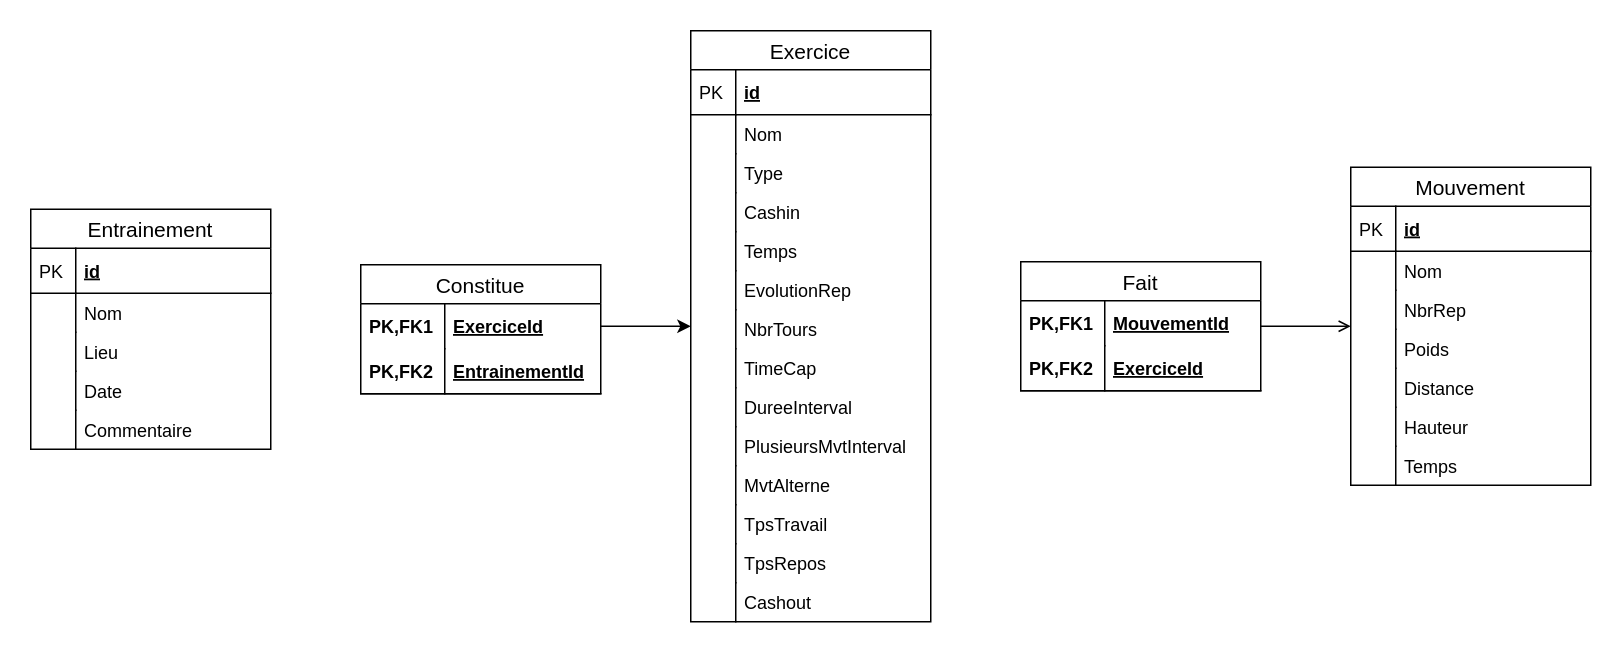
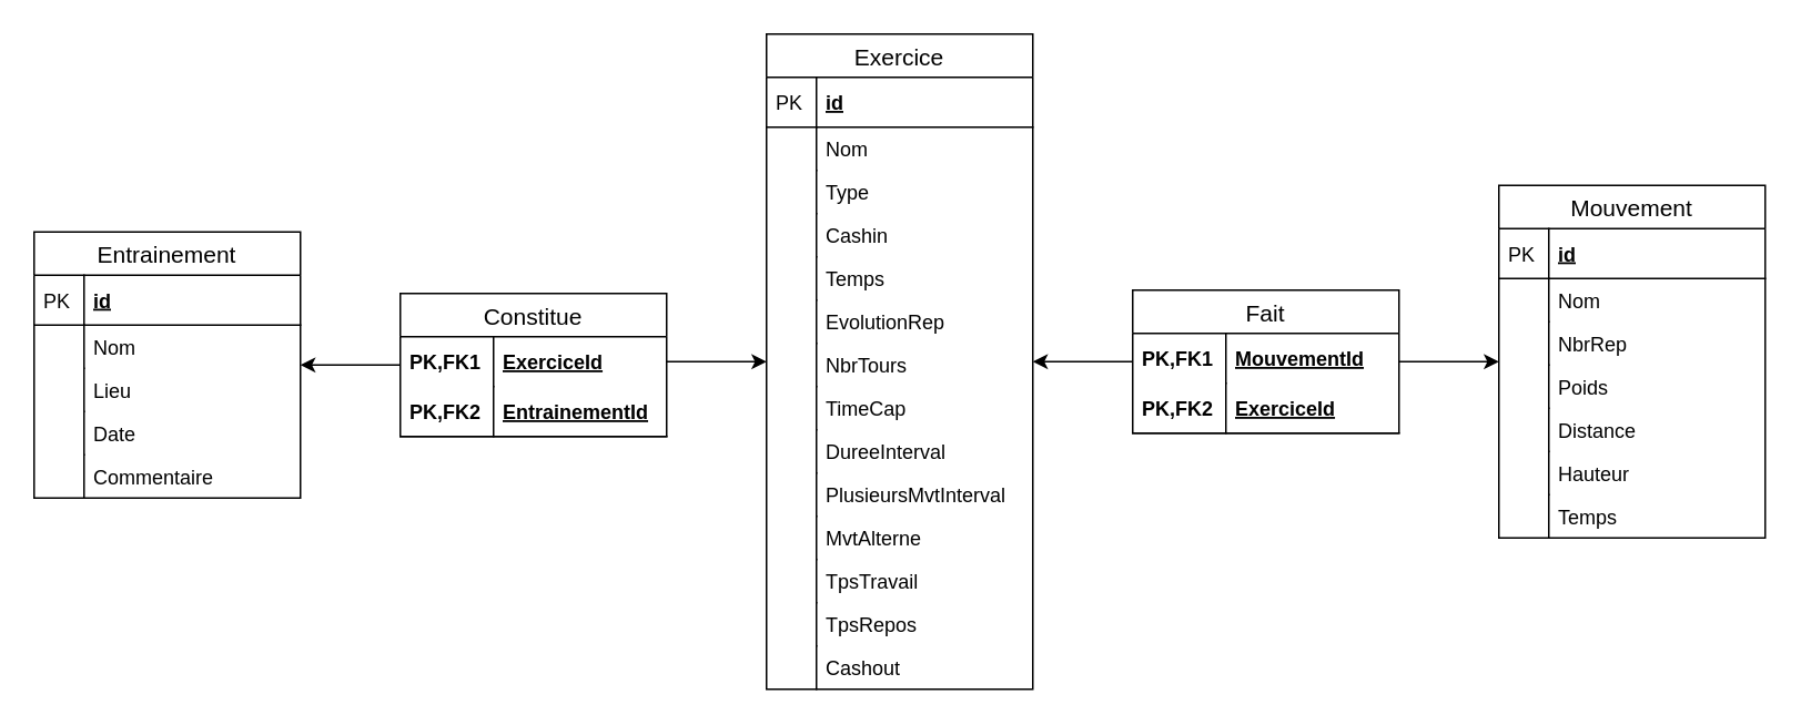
  <mxCell id="0" />
  <mxCell id="1" parent="0" />
+ <mxCell id="2" style="edgeStyle=orthogonalEdgeStyle;rounded=0;orthogonalLoop=1;jettySize=auto;html=1;" edge="1" parent="1" source="4" target="11"><mxGeometry relative="1" as="geometry" /></mxCell>
  <mxCell id="3" style="edgeStyle=orthogonalEdgeStyle;rounded=0;orthogonalLoop=1;jettySize=auto;html=1;" edge="1" parent="1" source="5" target="22"><mxGeometry relative="1" as="geometry" /></mxCell>
  <mxCell id="4" value="Constitue" style="swimlane;fontStyle=0;childLayout=stackLayout;horizontal=1;startSize=26;horizontalStack=0;resizeParent=1;resizeParentMax=0;resizeLast=0;collapsible=1;marginBottom=0;align=center;fontSize=14;" vertex="1" parent="1"><mxGeometry x="240" y="176" width="160" height="86" as="geometry" /></mxCell>
  <mxCell id="5" value="ExerciceId" style="shape=partialRectangle;top=0;left=0;right=0;bottom=0;align=left;verticalAlign=middle;fillColor=none;spacingLeft=60;spacingRight=4;overflow=hidden;rotatable=0;points=[[0,0.5],[1,0.5]];portConstraint=eastwest;dropTarget=0;fontStyle=5;fontSize=12;" vertex="1" parent="4"><mxGeometry y="26" width="160" height="30" as="geometry" /></mxCell>
  <mxCell id="6" value="PK,FK1" style="shape=partialRectangle;fontStyle=1;top=0;left=0;bottom=0;fillColor=none;align=left;verticalAlign=middle;spacingLeft=4;spacingRight=4;overflow=hidden;rotatable=0;points=[];portConstraint=eastwest;part=1;fontSize=12;" vertex="1" connectable="0" parent="5"><mxGeometry width="56" height="30" as="geometry" /></mxCell>
  <mxCell id="7" value="EntrainementId" style="shape=partialRectangle;top=0;left=0;right=0;bottom=1;align=left;verticalAlign=middle;fillColor=none;spacingLeft=60;spacingRight=4;overflow=hidden;rotatable=0;points=[[0,0.5],[1,0.5]];portConstraint=eastwest;dropTarget=0;fontStyle=5;fontSize=12;" vertex="1" parent="4"><mxGeometry y="56" width="160" height="30" as="geometry" /></mxCell>
  <mxCell id="8" value="PK,FK2" style="shape=partialRectangle;fontStyle=1;top=0;left=0;bottom=0;fillColor=none;align=left;verticalAlign=middle;spacingLeft=4;spacingRight=4;overflow=hidden;rotatable=0;points=[];portConstraint=eastwest;part=1;fontSize=12;" vertex="1" connectable="0" parent="7"><mxGeometry width="56" height="30" as="geometry" /></mxCell>
- <mxCell id="10" style="edgeStyle=orthogonalEdgeStyle;rounded=0;orthogonalLoop=1;jettySize=auto;html=1;endArrow=open;" edge="1" parent="1" source="51" target="56"><mxGeometry relative="1" as="geometry" /></mxCell>
+ <mxCell id="9" style="edgeStyle=orthogonalEdgeStyle;rounded=0;orthogonalLoop=1;jettySize=auto;html=1;" edge="1" parent="1" source="51" target="22"><mxGeometry relative="1" as="geometry" /></mxCell>
+ <mxCell id="10" style="edgeStyle=orthogonalEdgeStyle;rounded=0;orthogonalLoop=1;jettySize=auto;html=1;" edge="1" parent="1" source="51" target="56"><mxGeometry relative="1" as="geometry" /></mxCell>
  <mxCell id="11" value="Entrainement" style="swimlane;fontStyle=0;childLayout=stackLayout;horizontal=1;startSize=26;horizontalStack=0;resizeParent=1;resizeParentMax=0;resizeLast=0;collapsible=1;marginBottom=0;align=center;fontSize=14;" vertex="1" parent="1"><mxGeometry y="139" width="160" height="160" as="geometry" x="20" /></mxCell>
  <mxCell id="12" value="id" style="shape=partialRectangle;top=0;left=0;right=0;bottom=1;align=left;verticalAlign=middle;fillColor=none;spacingLeft=34;spacingRight=4;overflow=hidden;rotatable=0;points=[[0,0.5],[1,0.5]];portConstraint=eastwest;dropTarget=0;fontStyle=5;fontSize=12;" vertex="1" parent="11"><mxGeometry y="26" width="160" height="30" as="geometry" /></mxCell>
  <mxCell id="13" value="PK" style="shape=partialRectangle;top=0;left=0;bottom=0;fillColor=none;align=left;verticalAlign=middle;spacingLeft=4;spacingRight=4;overflow=hidden;rotatable=0;points=[];portConstraint=eastwest;part=1;fontSize=12;" vertex="1" connectable="0" parent="12"><mxGeometry width="30" height="30" as="geometry" /></mxCell>
  <mxCell id="14" value="Nom" style="shape=partialRectangle;top=0;left=0;right=0;bottom=0;align=left;verticalAlign=top;fillColor=none;spacingLeft=34;spacingRight=4;overflow=hidden;rotatable=0;points=[[0,0.5],[1,0.5]];portConstraint=eastwest;dropTarget=0;fontSize=12;" vertex="1" parent="11"><mxGeometry y="56" width="160" height="26" as="geometry" /></mxCell>
  <mxCell id="15" value="" style="shape=partialRectangle;top=0;left=0;bottom=0;fillColor=none;align=left;verticalAlign=top;spacingLeft=4;spacingRight=4;overflow=hidden;rotatable=0;points=[];portConstraint=eastwest;part=1;fontSize=12;" vertex="1" connectable="0" parent="14"><mxGeometry width="30" height="26" as="geometry" /></mxCell>
  <mxCell id="16" value="Lieu" style="shape=partialRectangle;top=0;left=0;right=0;bottom=0;align=left;verticalAlign=top;fillColor=none;spacingLeft=34;spacingRight=4;overflow=hidden;rotatable=0;points=[[0,0.5],[1,0.5]];portConstraint=eastwest;dropTarget=0;fontSize=12;" vertex="1" parent="11"><mxGeometry y="82" width="160" height="26" as="geometry" /></mxCell>
  <mxCell id="17" value="" style="shape=partialRectangle;top=0;left=0;bottom=0;fillColor=none;align=left;verticalAlign=top;spacingLeft=4;spacingRight=4;overflow=hidden;rotatable=0;points=[];portConstraint=eastwest;part=1;fontSize=12;" vertex="1" connectable="0" parent="16"><mxGeometry width="30" height="26" as="geometry" /></mxCell>
  <mxCell id="18" value="Date" style="shape=partialRectangle;top=0;left=0;right=0;bottom=0;align=left;verticalAlign=top;fillColor=none;spacingLeft=34;spacingRight=4;overflow=hidden;rotatable=0;points=[[0,0.5],[1,0.5]];portConstraint=eastwest;dropTarget=0;fontSize=12;" vertex="1" parent="11"><mxGeometry y="108" width="160" height="26" as="geometry" /></mxCell>
  <mxCell id="19" value="" style="shape=partialRectangle;top=0;left=0;bottom=0;fillColor=none;align=left;verticalAlign=top;spacingLeft=4;spacingRight=4;overflow=hidden;rotatable=0;points=[];portConstraint=eastwest;part=1;fontSize=12;" vertex="1" connectable="0" parent="18"><mxGeometry width="30" height="26" as="geometry" /></mxCell>
  <mxCell id="20" value="Commentaire" style="shape=partialRectangle;top=0;left=0;right=0;bottom=0;align=left;verticalAlign=top;fillColor=none;spacingLeft=34;spacingRight=4;overflow=hidden;rotatable=0;points=[[0,0.5],[1,0.5]];portConstraint=eastwest;dropTarget=0;fontSize=12;" vertex="1" parent="11"><mxGeometry y="134" width="160" height="26" as="geometry" /></mxCell>
  <mxCell id="21" value="" style="shape=partialRectangle;top=0;left=0;bottom=0;fillColor=none;align=left;verticalAlign=top;spacingLeft=4;spacingRight=4;overflow=hidden;rotatable=0;points=[];portConstraint=eastwest;part=1;fontSize=12;" vertex="1" connectable="0" parent="20"><mxGeometry width="30" height="26" as="geometry" /></mxCell>
  <mxCell id="22" value="Exercice" style="swimlane;fontStyle=0;childLayout=stackLayout;horizontal=1;startSize=26;horizontalStack=0;resizeParent=1;resizeParentMax=0;resizeLast=0;collapsible=1;marginBottom=0;align=center;fontSize=14;" vertex="1" parent="1"><mxGeometry x="460" y="20" width="160" height="394" as="geometry" /></mxCell>
  <mxCell id="23" value="id" style="shape=partialRectangle;top=0;left=0;right=0;bottom=1;align=left;verticalAlign=middle;fillColor=none;spacingLeft=34;spacingRight=4;overflow=hidden;rotatable=0;points=[[0,0.5],[1,0.5]];portConstraint=eastwest;dropTarget=0;fontStyle=5;fontSize=12;" vertex="1" parent="22"><mxGeometry y="26" width="160" height="30" as="geometry" /></mxCell>
  <mxCell id="24" value="PK" style="shape=partialRectangle;top=0;left=0;bottom=0;fillColor=none;align=left;verticalAlign=middle;spacingLeft=4;spacingRight=4;overflow=hidden;rotatable=0;points=[];portConstraint=eastwest;part=1;fontSize=12;" vertex="1" connectable="0" parent="23"><mxGeometry width="30" height="30" as="geometry" /></mxCell>
  <mxCell id="25" value="Nom" style="shape=partialRectangle;top=0;left=0;right=0;bottom=0;align=left;verticalAlign=top;fillColor=none;spacingLeft=34;spacingRight=4;overflow=hidden;rotatable=0;points=[[0,0.5],[1,0.5]];portConstraint=eastwest;dropTarget=0;fontSize=12;" vertex="1" parent="22"><mxGeometry y="56" width="160" height="26" as="geometry" /></mxCell>
  <mxCell id="26" value="" style="shape=partialRectangle;top=0;left=0;bottom=0;fillColor=none;align=left;verticalAlign=top;spacingLeft=4;spacingRight=4;overflow=hidden;rotatable=0;points=[];portConstraint=eastwest;part=1;fontSize=12;" vertex="1" connectable="0" parent="25"><mxGeometry width="30" height="26" as="geometry" /></mxCell>
  <mxCell id="27" value="Type" style="shape=partialRectangle;top=0;left=0;right=0;bottom=0;align=left;verticalAlign=top;fillColor=none;spacingLeft=34;spacingRight=4;overflow=hidden;rotatable=0;points=[[0,0.5],[1,0.5]];portConstraint=eastwest;dropTarget=0;fontSize=12;" vertex="1" parent="22"><mxGeometry y="82" width="160" height="26" as="geometry" /></mxCell>
  <mxCell id="28" value="" style="shape=partialRectangle;top=0;left=0;bottom=0;fillColor=none;align=left;verticalAlign=top;spacingLeft=4;spacingRight=4;overflow=hidden;rotatable=0;points=[];portConstraint=eastwest;part=1;fontSize=12;" vertex="1" connectable="0" parent="27"><mxGeometry width="30" height="26" as="geometry" /></mxCell>
  <mxCell id="29" value="Cashin" style="shape=partialRectangle;top=0;left=0;right=0;bottom=0;align=left;verticalAlign=top;fillColor=none;spacingLeft=34;spacingRight=4;overflow=hidden;rotatable=0;points=[[0,0.5],[1,0.5]];portConstraint=eastwest;dropTarget=0;fontSize=12;" vertex="1" parent="22"><mxGeometry y="108" width="160" height="26" as="geometry" /></mxCell>
  <mxCell id="30" value="" style="shape=partialRectangle;top=0;left=0;bottom=0;fillColor=none;align=left;verticalAlign=top;spacingLeft=4;spacingRight=4;overflow=hidden;rotatable=0;points=[];portConstraint=eastwest;part=1;fontSize=12;" vertex="1" connectable="0" parent="29"><mxGeometry width="30" height="26" as="geometry" /></mxCell>
  <mxCell id="31" value="Temps" style="shape=partialRectangle;top=0;left=0;right=0;bottom=0;align=left;verticalAlign=top;fillColor=none;spacingLeft=34;spacingRight=4;overflow=hidden;rotatable=0;points=[[0,0.5],[1,0.5]];portConstraint=eastwest;dropTarget=0;fontSize=12;" vertex="1" parent="22"><mxGeometry y="134" width="160" height="26" as="geometry" /></mxCell>
  <mxCell id="32" value="" style="shape=partialRectangle;top=0;left=0;bottom=0;fillColor=none;align=left;verticalAlign=top;spacingLeft=4;spacingRight=4;overflow=hidden;rotatable=0;points=[];portConstraint=eastwest;part=1;fontSize=12;" vertex="1" connectable="0" parent="31"><mxGeometry width="30" height="26" as="geometry" /></mxCell>
  <mxCell id="33" value="EvolutionRep" style="shape=partialRectangle;top=0;left=0;right=0;bottom=0;align=left;verticalAlign=top;fillColor=none;spacingLeft=34;spacingRight=4;overflow=hidden;rotatable=0;points=[[0,0.5],[1,0.5]];portConstraint=eastwest;dropTarget=0;fontSize=12;" vertex="1" parent="22"><mxGeometry y="160" width="160" height="26" as="geometry" /></mxCell>
  <mxCell id="34" value="" style="shape=partialRectangle;top=0;left=0;bottom=0;fillColor=none;align=left;verticalAlign=top;spacingLeft=4;spacingRight=4;overflow=hidden;rotatable=0;points=[];portConstraint=eastwest;part=1;fontSize=12;" vertex="1" connectable="0" parent="33"><mxGeometry width="30" height="26" as="geometry" /></mxCell>
  <mxCell id="35" value="NbrTours" style="shape=partialRectangle;top=0;left=0;right=0;bottom=0;align=left;verticalAlign=top;fillColor=none;spacingLeft=34;spacingRight=4;overflow=hidden;rotatable=0;points=[[0,0.5],[1,0.5]];portConstraint=eastwest;dropTarget=0;fontSize=12;" vertex="1" parent="22"><mxGeometry y="186" width="160" height="26" as="geometry" /></mxCell>
  <mxCell id="36" value="" style="shape=partialRectangle;top=0;left=0;bottom=0;fillColor=none;align=left;verticalAlign=top;spacingLeft=4;spacingRight=4;overflow=hidden;rotatable=0;points=[];portConstraint=eastwest;part=1;fontSize=12;" vertex="1" connectable="0" parent="35"><mxGeometry width="30" height="26" as="geometry" /></mxCell>
  <mxCell id="37" value="TimeCap" style="shape=partialRectangle;top=0;left=0;right=0;bottom=0;align=left;verticalAlign=top;fillColor=none;spacingLeft=34;spacingRight=4;overflow=hidden;rotatable=0;points=[[0,0.5],[1,0.5]];portConstraint=eastwest;dropTarget=0;fontSize=12;" vertex="1" parent="22"><mxGeometry y="212" width="160" height="26" as="geometry" /></mxCell>
  <mxCell id="38" value="" style="shape=partialRectangle;top=0;left=0;bottom=0;fillColor=none;align=left;verticalAlign=top;spacingLeft=4;spacingRight=4;overflow=hidden;rotatable=0;points=[];portConstraint=eastwest;part=1;fontSize=12;" vertex="1" connectable="0" parent="37"><mxGeometry width="30" height="26" as="geometry" /></mxCell>
  <mxCell id="39" value="DureeInterval" style="shape=partialRectangle;top=0;left=0;right=0;bottom=0;align=left;verticalAlign=top;fillColor=none;spacingLeft=34;spacingRight=4;overflow=hidden;rotatable=0;points=[[0,0.5],[1,0.5]];portConstraint=eastwest;dropTarget=0;fontSize=12;" vertex="1" parent="22"><mxGeometry y="238" width="160" height="26" as="geometry" /></mxCell>
  <mxCell id="40" value="" style="shape=partialRectangle;top=0;left=0;bottom=0;fillColor=none;align=left;verticalAlign=top;spacingLeft=4;spacingRight=4;overflow=hidden;rotatable=0;points=[];portConstraint=eastwest;part=1;fontSize=12;" vertex="1" connectable="0" parent="39"><mxGeometry width="30" height="26" as="geometry" /></mxCell>
  <mxCell id="41" value="PlusieursMvtInterval" style="shape=partialRectangle;top=0;left=0;right=0;bottom=0;align=left;verticalAlign=top;fillColor=none;spacingLeft=34;spacingRight=4;overflow=hidden;rotatable=0;points=[[0,0.5],[1,0.5]];portConstraint=eastwest;dropTarget=0;fontSize=12;" vertex="1" parent="22"><mxGeometry y="264" width="160" height="26" as="geometry" /></mxCell>
  <mxCell id="42" value="" style="shape=partialRectangle;top=0;left=0;bottom=0;fillColor=none;align=left;verticalAlign=top;spacingLeft=4;spacingRight=4;overflow=hidden;rotatable=0;points=[];portConstraint=eastwest;part=1;fontSize=12;" vertex="1" connectable="0" parent="41"><mxGeometry width="30" height="26" as="geometry" /></mxCell>
  <mxCell id="43" value="MvtAlterne" style="shape=partialRectangle;top=0;left=0;right=0;bottom=0;align=left;verticalAlign=top;fillColor=none;spacingLeft=34;spacingRight=4;overflow=hidden;rotatable=0;points=[[0,0.5],[1,0.5]];portConstraint=eastwest;dropTarget=0;fontSize=12;" vertex="1" parent="22"><mxGeometry y="290" width="160" height="26" as="geometry" /></mxCell>
  <mxCell id="44" value="" style="shape=partialRectangle;top=0;left=0;bottom=0;fillColor=none;align=left;verticalAlign=top;spacingLeft=4;spacingRight=4;overflow=hidden;rotatable=0;points=[];portConstraint=eastwest;part=1;fontSize=12;" vertex="1" connectable="0" parent="43"><mxGeometry width="30" height="26" as="geometry" /></mxCell>
  <mxCell id="45" value="TpsTravail" style="shape=partialRectangle;top=0;left=0;right=0;bottom=0;align=left;verticalAlign=top;fillColor=none;spacingLeft=34;spacingRight=4;overflow=hidden;rotatable=0;points=[[0,0.5],[1,0.5]];portConstraint=eastwest;dropTarget=0;fontSize=12;" vertex="1" parent="22"><mxGeometry y="316" width="160" height="26" as="geometry" /></mxCell>
  <mxCell id="46" value="" style="shape=partialRectangle;top=0;left=0;bottom=0;fillColor=none;align=left;verticalAlign=top;spacingLeft=4;spacingRight=4;overflow=hidden;rotatable=0;points=[];portConstraint=eastwest;part=1;fontSize=12;" vertex="1" connectable="0" parent="45"><mxGeometry width="30" height="26" as="geometry" /></mxCell>
  <mxCell id="47" value="TpsRepos" style="shape=partialRectangle;top=0;left=0;right=0;bottom=0;align=left;verticalAlign=top;fillColor=none;spacingLeft=34;spacingRight=4;overflow=hidden;rotatable=0;points=[[0,0.5],[1,0.5]];portConstraint=eastwest;dropTarget=0;fontSize=12;" vertex="1" parent="22"><mxGeometry y="342" width="160" height="26" as="geometry" /></mxCell>
  <mxCell id="48" value="" style="shape=partialRectangle;top=0;left=0;bottom=0;fillColor=none;align=left;verticalAlign=top;spacingLeft=4;spacingRight=4;overflow=hidden;rotatable=0;points=[];portConstraint=eastwest;part=1;fontSize=12;" vertex="1" connectable="0" parent="47"><mxGeometry width="30" height="26" as="geometry" /></mxCell>
  <mxCell id="49" value="Cashout" style="shape=partialRectangle;top=0;left=0;right=0;bottom=0;align=left;verticalAlign=top;fillColor=none;spacingLeft=34;spacingRight=4;overflow=hidden;rotatable=0;points=[[0,0.5],[1,0.5]];portConstraint=eastwest;dropTarget=0;fontSize=12;" vertex="1" parent="22"><mxGeometry y="368" width="160" height="26" as="geometry" /></mxCell>
  <mxCell id="50" value="" style="shape=partialRectangle;top=0;left=0;bottom=0;fillColor=none;align=left;verticalAlign=top;spacingLeft=4;spacingRight=4;overflow=hidden;rotatable=0;points=[];portConstraint=eastwest;part=1;fontSize=12;" vertex="1" connectable="0" parent="49"><mxGeometry width="30" height="26" as="geometry" /></mxCell>
  <mxCell id="51" value="Fait" style="swimlane;fontStyle=0;childLayout=stackLayout;horizontal=1;startSize=26;horizontalStack=0;resizeParent=1;resizeParentMax=0;resizeLast=0;collapsible=1;marginBottom=0;align=center;fontSize=14;" vertex="1" parent="1"><mxGeometry x="680" y="174" width="160" height="86" as="geometry" /></mxCell>
  <mxCell id="52" value="MouvementId" style="shape=partialRectangle;top=0;left=0;right=0;bottom=0;align=left;verticalAlign=middle;fillColor=none;spacingLeft=60;spacingRight=4;overflow=hidden;rotatable=0;points=[[0,0.5],[1,0.5]];portConstraint=eastwest;dropTarget=0;fontStyle=5;fontSize=12;" vertex="1" parent="51"><mxGeometry y="26" width="160" height="30" as="geometry" /></mxCell>
  <mxCell id="53" value="PK,FK1" style="shape=partialRectangle;fontStyle=1;top=0;left=0;bottom=0;fillColor=none;align=left;verticalAlign=middle;spacingLeft=4;spacingRight=4;overflow=hidden;rotatable=0;points=[];portConstraint=eastwest;part=1;fontSize=12;" vertex="1" connectable="0" parent="52"><mxGeometry width="56" height="30" as="geometry" /></mxCell>
  <mxCell id="54" value="ExerciceId" style="shape=partialRectangle;top=0;left=0;right=0;bottom=1;align=left;verticalAlign=middle;fillColor=none;spacingLeft=60;spacingRight=4;overflow=hidden;rotatable=0;points=[[0,0.5],[1,0.5]];portConstraint=eastwest;dropTarget=0;fontStyle=5;fontSize=12;" vertex="1" parent="51"><mxGeometry y="56" width="160" height="30" as="geometry" /></mxCell>
  <mxCell id="55" value="PK,FK2" style="shape=partialRectangle;fontStyle=1;top=0;left=0;bottom=0;fillColor=none;align=left;verticalAlign=middle;spacingLeft=4;spacingRight=4;overflow=hidden;rotatable=0;points=[];portConstraint=eastwest;part=1;fontSize=12;" vertex="1" connectable="0" parent="54"><mxGeometry width="56" height="30" as="geometry" /></mxCell>
  <mxCell id="56" value="Mouvement" style="swimlane;fontStyle=0;childLayout=stackLayout;horizontal=1;startSize=26;horizontalStack=0;resizeParent=1;resizeParentMax=0;resizeLast=0;collapsible=1;marginBottom=0;align=center;fontSize=14;" vertex="1" parent="1"><mxGeometry x="900" y="111" width="160" height="212" as="geometry" /></mxCell>
  <mxCell id="57" value="id" style="shape=partialRectangle;top=0;left=0;right=0;bottom=1;align=left;verticalAlign=middle;fillColor=none;spacingLeft=34;spacingRight=4;overflow=hidden;rotatable=0;points=[[0,0.5],[1,0.5]];portConstraint=eastwest;dropTarget=0;fontStyle=5;fontSize=12;" vertex="1" parent="56"><mxGeometry y="26" width="160" height="30" as="geometry" /></mxCell>
  <mxCell id="58" value="PK" style="shape=partialRectangle;top=0;left=0;bottom=0;fillColor=none;align=left;verticalAlign=middle;spacingLeft=4;spacingRight=4;overflow=hidden;rotatable=0;points=[];portConstraint=eastwest;part=1;fontSize=12;" vertex="1" connectable="0" parent="57"><mxGeometry width="30" height="30" as="geometry" /></mxCell>
  <mxCell id="59" value="Nom" style="shape=partialRectangle;top=0;left=0;right=0;bottom=0;align=left;verticalAlign=top;fillColor=none;spacingLeft=34;spacingRight=4;overflow=hidden;rotatable=0;points=[[0,0.5],[1,0.5]];portConstraint=eastwest;dropTarget=0;fontSize=12;" vertex="1" parent="56"><mxGeometry y="56" width="160" height="26" as="geometry" /></mxCell>
  <mxCell id="60" value="" style="shape=partialRectangle;top=0;left=0;bottom=0;fillColor=none;align=left;verticalAlign=top;spacingLeft=4;spacingRight=4;overflow=hidden;rotatable=0;points=[];portConstraint=eastwest;part=1;fontSize=12;" vertex="1" connectable="0" parent="59"><mxGeometry width="30" height="26" as="geometry" /></mxCell>
  <mxCell id="61" value="NbrRep" style="shape=partialRectangle;top=0;left=0;right=0;bottom=0;align=left;verticalAlign=top;fillColor=none;spacingLeft=34;spacingRight=4;overflow=hidden;rotatable=0;points=[[0,0.5],[1,0.5]];portConstraint=eastwest;dropTarget=0;fontSize=12;" vertex="1" parent="56"><mxGeometry y="82" width="160" height="26" as="geometry" /></mxCell>
  <mxCell id="62" value="" style="shape=partialRectangle;top=0;left=0;bottom=0;fillColor=none;align=left;verticalAlign=top;spacingLeft=4;spacingRight=4;overflow=hidden;rotatable=0;points=[];portConstraint=eastwest;part=1;fontSize=12;" vertex="1" connectable="0" parent="61"><mxGeometry width="30" height="26" as="geometry" /></mxCell>
  <mxCell id="63" value="Poids" style="shape=partialRectangle;top=0;left=0;right=0;bottom=0;align=left;verticalAlign=top;fillColor=none;spacingLeft=34;spacingRight=4;overflow=hidden;rotatable=0;points=[[0,0.5],[1,0.5]];portConstraint=eastwest;dropTarget=0;fontSize=12;" vertex="1" parent="56"><mxGeometry y="108" width="160" height="26" as="geometry" /></mxCell>
  <mxCell id="64" value="" style="shape=partialRectangle;top=0;left=0;bottom=0;fillColor=none;align=left;verticalAlign=top;spacingLeft=4;spacingRight=4;overflow=hidden;rotatable=0;points=[];portConstraint=eastwest;part=1;fontSize=12;" vertex="1" connectable="0" parent="63"><mxGeometry width="30" height="26" as="geometry" /></mxCell>
  <mxCell id="65" value="Distance" style="shape=partialRectangle;top=0;left=0;right=0;bottom=0;align=left;verticalAlign=top;fillColor=none;spacingLeft=34;spacingRight=4;overflow=hidden;rotatable=0;points=[[0,0.5],[1,0.5]];portConstraint=eastwest;dropTarget=0;fontSize=12;" vertex="1" parent="56"><mxGeometry y="134" width="160" height="26" as="geometry" /></mxCell>
  <mxCell id="66" value="" style="shape=partialRectangle;top=0;left=0;bottom=0;fillColor=none;align=left;verticalAlign=top;spacingLeft=4;spacingRight=4;overflow=hidden;rotatable=0;points=[];portConstraint=eastwest;part=1;fontSize=12;" vertex="1" connectable="0" parent="65"><mxGeometry width="30" height="26" as="geometry" /></mxCell>
  <mxCell id="67" value="Hauteur" style="shape=partialRectangle;top=0;left=0;right=0;bottom=0;align=left;verticalAlign=top;fillColor=none;spacingLeft=34;spacingRight=4;overflow=hidden;rotatable=0;points=[[0,0.5],[1,0.5]];portConstraint=eastwest;dropTarget=0;fontSize=12;" vertex="1" parent="56"><mxGeometry y="160" width="160" height="26" as="geometry" /></mxCell>
  <mxCell id="68" value="" style="shape=partialRectangle;top=0;left=0;bottom=0;fillColor=none;align=left;verticalAlign=top;spacingLeft=4;spacingRight=4;overflow=hidden;rotatable=0;points=[];portConstraint=eastwest;part=1;fontSize=12;" vertex="1" connectable="0" parent="67"><mxGeometry width="30" height="26" as="geometry" /></mxCell>
  <mxCell id="69" value="Temps" style="shape=partialRectangle;top=0;left=0;right=0;bottom=0;align=left;verticalAlign=top;fillColor=none;spacingLeft=34;spacingRight=4;overflow=hidden;rotatable=0;points=[[0,0.5],[1,0.5]];portConstraint=eastwest;dropTarget=0;fontSize=12;" vertex="1" parent="56"><mxGeometry y="186" width="160" height="26" as="geometry" /></mxCell>
  <mxCell id="70" value="" style="shape=partialRectangle;top=0;left=0;bottom=0;fillColor=none;align=left;verticalAlign=top;spacingLeft=4;spacingRight=4;overflow=hidden;rotatable=0;points=[];portConstraint=eastwest;part=1;fontSize=12;" vertex="1" connectable="0" parent="69"><mxGeometry width="30" height="26" as="geometry" /></mxCell>
